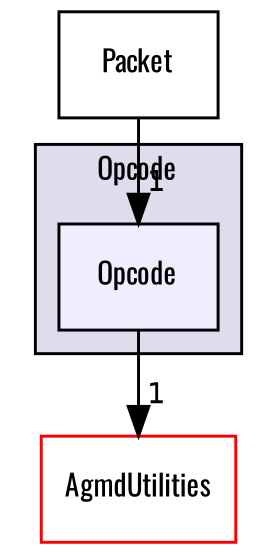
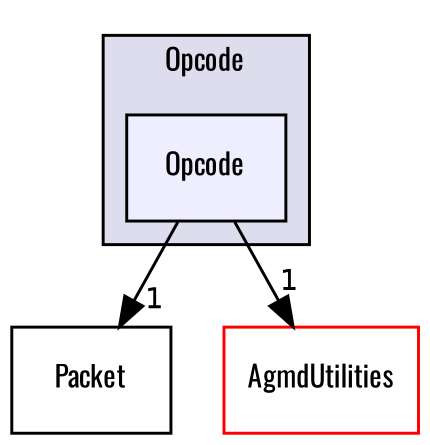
  digraph {
    compound=true
    fontname=Oswald
    node [fontname=Oswald fontsize=10 shape=box style=filled]
    edge [fontname=Oswald headlabel=1 labeldistance=1.5 labelfontname=Helvetica labelfontsize=10]
    n1 [fillcolor="#eeeeff" label=Opcode pencolor=black]
    n2 [label=Packet style=""]
    n3 [color=red fillcolor=white label=AgmdUtilities]
    subgraph cluster_1 {
      bgcolor="#ddddee"
      fontsize=10
      label=Opcode
      pencolor=black
      n1
    }
-   n2 -> n1
+   n1 -> n2
    n1 -> n3
  }
